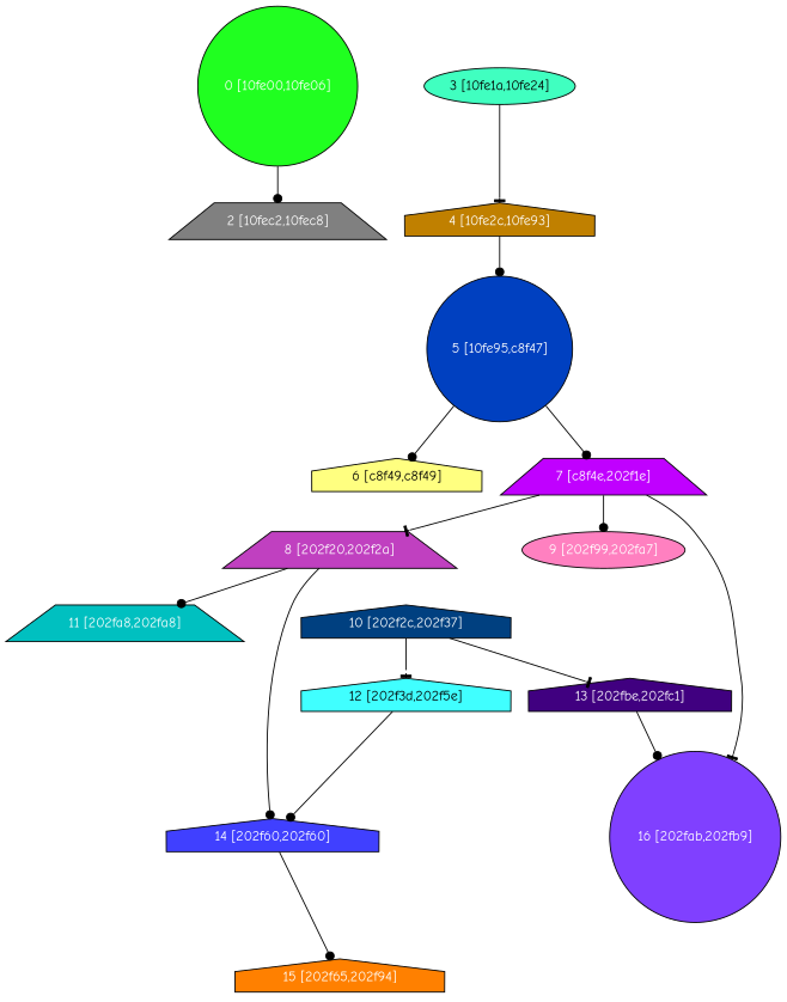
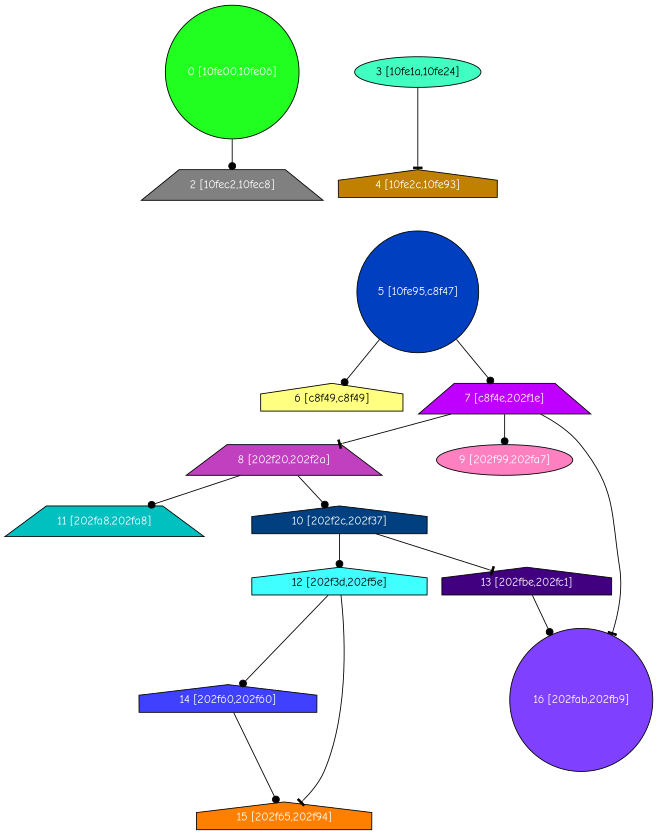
  digraph {
    fontname="Comic Neue"
    node [fontcolor="#ffffff" fontname="Comic Neue" shape=house style=filled]
    edge [arrowhead=dot fontname="Comic Neue"]
    n1 [fillcolor="#20FF20" label="0 [10fe00,10fe06]" shape=circle]
    n2 [fillcolor="#808080" label="2 [10fec2,10fec8]" shape=trapezium]
    n3 [fillcolor="#40FFC0" fontcolor="#000000" label="3 [10fe1a,10fe24]" shape=ellipse]
    n4 [fillcolor="#C08000" label="4 [10fe2c,10fe93]"]
    n5 [fillcolor="#0040C0" label="5 [10fe95,c8f47]" shape=circle]
    n6 [fillcolor="#FFFF80" fontcolor="#000000" label="6 [c8f49,c8f49]"]
    n7 [fillcolor="#C000FF" label="7 [c8f4e,202f1e]" shape=trapezium]
    n8 [fillcolor="#C040C0" label="8 [202f20,202f2a]" shape=trapezium]
    n9 [fillcolor="#FF80C0" label="9 [202f99,202fa7]" shape=ellipse]
    n10 [fillcolor="#8040FF" label="16 [202fab,202fb9]" shape=circle]
    n11 [fillcolor="#004080" label="10 [202f2c,202f37]"]
    n12 [fillcolor="#00C0C0" label="11 [202fa8,202fa8]" shape=trapezium]
    n13 [fillcolor="#40FFFF" fontcolor="#000000" label="12 [202f3d,202f5e]"]
    n14 [fillcolor="#400080" label="13 [202fbe,202fc1]"]
    n15 [fillcolor="#4040FF" label="14 [202f60,202f60]"]
    n16 [fillcolor="#FF8000" label="15 [202f65,202f94]"]
    n1 -> n2
    n3 -> n4 [arrowhead=tee]
-   n4 -> n5
    n5 -> n6
    n5 -> n7
    n7 -> n8 [arrowhead=tee]
    n7 -> n9
    n7 -> n10 [arrowhead=tee]
-   n8 -> n15
+   n8 -> n11
    n8 -> n12
-   n11 -> n13 [arrowhead=tee]
+   n11 -> n13
    n11 -> n14 [arrowhead=tee]
    n13 -> n15
+   n13 -> n16 [arrowhead=tee]
    n14 -> n10
    n15 -> n16
  }
